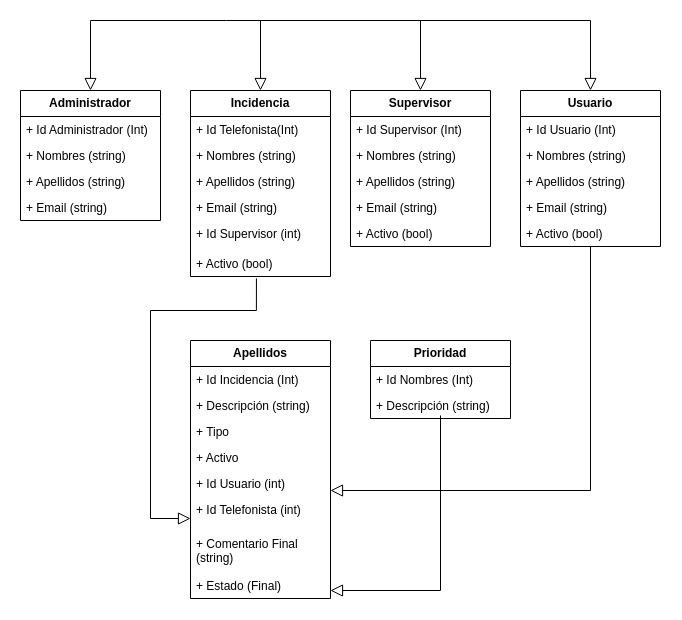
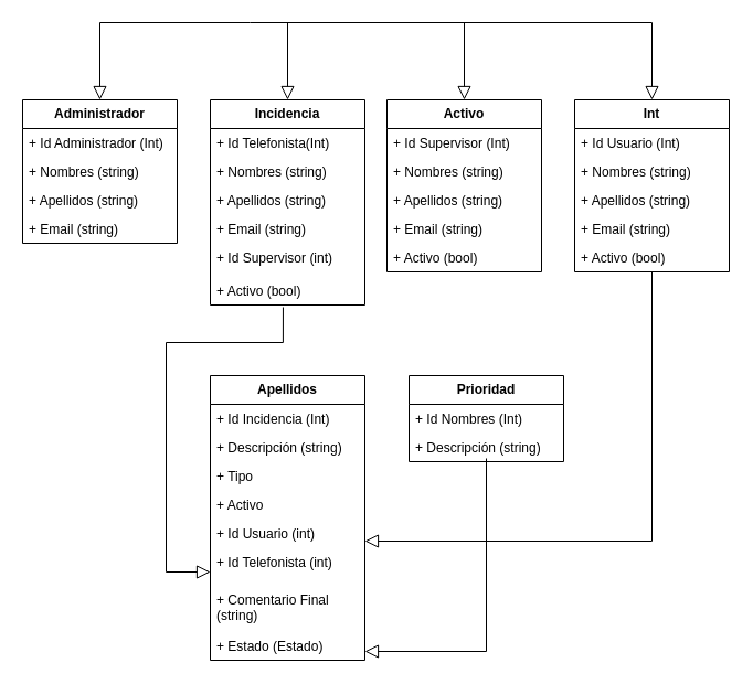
  <mxCell id="0" />
  <mxCell id="1" parent="0" />
  <mxCell id="2" value="" style="endArrow=block;endSize=10;endFill=0;shadow=0;strokeWidth=1;rounded=0;curved=0;edgeStyle=elbowEdgeStyle;elbow=vertical;exitX=0.5;exitY=0.885;exitDx=0;exitDy=0;exitPerimeter=0;" parent="1" source="39" target="12" edge="1"><mxGeometry width="160" relative="1" as="geometry"><mxPoint x="-40" y="362" as="sourcePoint" /><mxPoint x="60" y="260" as="targetPoint" /><Array as="points"><mxPoint x="380" y="590" /></Array></mxGeometry></mxCell>
  <mxCell id="3" value="" style="endArrow=block;endSize=10;endFill=0;shadow=0;strokeWidth=1;rounded=0;edgeStyle=orthogonalEdgeStyle;elbow=vertical;exitX=0.471;exitY=1.077;exitDx=0;exitDy=0;exitPerimeter=0;" parent="1" source="30" target="10" edge="1"><mxGeometry width="160" relative="1" as="geometry"><mxPoint x="440" y="362" as="sourcePoint" /><mxPoint x="253" y="330" as="targetPoint" /><Array as="points"><mxPoint x="256" y="310" /><mxPoint x="150" y="310" /><mxPoint x="150" y="518" /></Array></mxGeometry></mxCell>
  <mxCell id="4" value="&lt;b&gt;Apellidos&lt;/b&gt;" style="swimlane;fontStyle=0;childLayout=stackLayout;horizontal=1;startSize=26;fillColor=none;horizontalStack=0;resizeParent=1;resizeParentMax=0;resizeLast=0;collapsible=1;marginBottom=0;whiteSpace=wrap;html=1;" parent="1" vertex="1"><mxGeometry x="190" y="340" width="140" height="258" as="geometry" /></mxCell>
  <mxCell id="5" value="+ Id Incidencia (Int)" style="text;strokeColor=none;fillColor=none;align=left;verticalAlign=top;spacingLeft=4;spacingRight=4;overflow=hidden;rotatable=0;points=[[0,0.5],[1,0.5]];portConstraint=eastwest;whiteSpace=wrap;html=1;" parent="4" vertex="1"><mxGeometry y="26" width="140" height="26" as="geometry" /></mxCell>
  <mxCell id="6" value="+ Descripción (string)" style="text;strokeColor=none;fillColor=none;align=left;verticalAlign=top;spacingLeft=4;spacingRight=4;overflow=hidden;rotatable=0;points=[[0,0.5],[1,0.5]];portConstraint=eastwest;whiteSpace=wrap;html=1;" parent="4" vertex="1"><mxGeometry y="52" width="140" height="26" as="geometry" /></mxCell>
  <mxCell id="7" value="+ Tipo" style="text;strokeColor=none;fillColor=none;align=left;verticalAlign=top;spacingLeft=4;spacingRight=4;overflow=hidden;rotatable=0;points=[[0,0.5],[1,0.5]];portConstraint=eastwest;whiteSpace=wrap;html=1;" parent="4" vertex="1"><mxGeometry y="78" width="140" height="26" as="geometry" /></mxCell>
  <mxCell id="8" value="+ Activo&amp;nbsp;" style="text;strokeColor=none;fillColor=none;align=left;verticalAlign=top;spacingLeft=4;spacingRight=4;overflow=hidden;rotatable=0;points=[[0,0.5],[1,0.5]];portConstraint=eastwest;whiteSpace=wrap;html=1;" parent="4" vertex="1"><mxGeometry y="104" width="140" height="26" as="geometry" /></mxCell>
  <mxCell id="9" value="+ Id Usuario (int)" style="text;strokeColor=none;fillColor=none;align=left;verticalAlign=top;spacingLeft=4;spacingRight=4;overflow=hidden;rotatable=0;points=[[0,0.5],[1,0.5]];portConstraint=eastwest;whiteSpace=wrap;html=1;" parent="4" vertex="1"><mxGeometry y="130" width="140" height="26" as="geometry" /></mxCell>
  <mxCell id="10" value="+ Id Telefonista (int)" style="text;strokeColor=none;fillColor=none;align=left;verticalAlign=top;spacingLeft=4;spacingRight=4;overflow=hidden;rotatable=0;points=[[0,0.5],[1,0.5]];portConstraint=eastwest;whiteSpace=wrap;html=1;" parent="4" vertex="1"><mxGeometry y="156" width="140" height="34" as="geometry" /></mxCell>
  <mxCell id="11" value="+ Comentario Final (string)" style="text;strokeColor=none;fillColor=none;align=left;verticalAlign=top;spacingLeft=4;spacingRight=4;overflow=hidden;rotatable=0;points=[[0,0.5],[1,0.5]];portConstraint=eastwest;whiteSpace=wrap;html=1;" parent="4" vertex="1"><mxGeometry y="190" width="140" height="42" as="geometry" /></mxCell>
- <mxCell id="12" value="+ Estado (Final)" style="text;strokeColor=none;fillColor=none;align=left;verticalAlign=top;spacingLeft=4;spacingRight=4;overflow=hidden;rotatable=0;points=[[0,0.5],[1,0.5]];portConstraint=eastwest;whiteSpace=wrap;html=1;" parent="4" vertex="1"><mxGeometry y="232" width="140" height="26" as="geometry" /></mxCell>
- <mxCell id="13" value="&lt;b&gt;Usuario&lt;/b&gt;" style="swimlane;fontStyle=0;childLayout=stackLayout;horizontal=1;startSize=26;fillColor=none;horizontalStack=0;resizeParent=1;resizeParentMax=0;resizeLast=0;collapsible=1;marginBottom=0;whiteSpace=wrap;html=1;" parent="1" vertex="1"><mxGeometry x="520" y="90" width="140" height="156" as="geometry" /></mxCell>
+ <mxCell id="12" value="+ Estado (Estado)" style="text;strokeColor=none;fillColor=none;align=left;verticalAlign=top;spacingLeft=4;spacingRight=4;overflow=hidden;rotatable=0;points=[[0,0.5],[1,0.5]];portConstraint=eastwest;whiteSpace=wrap;html=1;" parent="4" vertex="1"><mxGeometry y="232" width="140" height="26" as="geometry" /></mxCell>
+ <mxCell id="13" value="&lt;b&gt;Int&lt;/b&gt;" style="swimlane;fontStyle=0;childLayout=stackLayout;horizontal=1;startSize=26;fillColor=none;horizontalStack=0;resizeParent=1;resizeParentMax=0;resizeLast=0;collapsible=1;marginBottom=0;whiteSpace=wrap;html=1;" parent="1" vertex="1"><mxGeometry x="520" y="90" width="140" height="156" as="geometry" /></mxCell>
  <mxCell id="14" value="+ Id Usuario (Int)" style="text;strokeColor=none;fillColor=none;align=left;verticalAlign=top;spacingLeft=4;spacingRight=4;overflow=hidden;rotatable=0;points=[[0,0.5],[1,0.5]];portConstraint=eastwest;whiteSpace=wrap;html=1;" parent="13" vertex="1"><mxGeometry y="26" width="140" height="26" as="geometry" /></mxCell>
  <mxCell id="15" value="+ Nombres (string)" style="text;strokeColor=none;fillColor=none;align=left;verticalAlign=top;spacingLeft=4;spacingRight=4;overflow=hidden;rotatable=0;points=[[0,0.5],[1,0.5]];portConstraint=eastwest;whiteSpace=wrap;html=1;" parent="13" vertex="1"><mxGeometry y="52" width="140" height="26" as="geometry" /></mxCell>
  <mxCell id="16" value="+ Apellidos (string)" style="text;strokeColor=none;fillColor=none;align=left;verticalAlign=top;spacingLeft=4;spacingRight=4;overflow=hidden;rotatable=0;points=[[0,0.5],[1,0.5]];portConstraint=eastwest;whiteSpace=wrap;html=1;" parent="13" vertex="1"><mxGeometry y="78" width="140" height="26" as="geometry" /></mxCell>
  <mxCell id="17" value="+ Email (string)" style="text;strokeColor=none;fillColor=none;align=left;verticalAlign=top;spacingLeft=4;spacingRight=4;overflow=hidden;rotatable=0;points=[[0,0.5],[1,0.5]];portConstraint=eastwest;whiteSpace=wrap;html=1;" parent="13" vertex="1"><mxGeometry y="104" width="140" height="26" as="geometry" /></mxCell>
  <mxCell id="18" value="+ Activo (bool)" style="text;strokeColor=none;fillColor=none;align=left;verticalAlign=top;spacingLeft=4;spacingRight=4;overflow=hidden;rotatable=0;points=[[0,0.5],[1,0.5]];portConstraint=eastwest;whiteSpace=wrap;html=1;" parent="13" vertex="1"><mxGeometry y="130" width="140" height="26" as="geometry" /></mxCell>
  <mxCell id="19" value="&lt;b&gt;Administrador&lt;/b&gt;" style="swimlane;fontStyle=0;childLayout=stackLayout;horizontal=1;startSize=26;fillColor=none;horizontalStack=0;resizeParent=1;resizeParentMax=0;resizeLast=0;collapsible=1;marginBottom=0;whiteSpace=wrap;html=1;" parent="1" vertex="1"><mxGeometry x="20" y="90" width="140" height="130" as="geometry" /></mxCell>
  <mxCell id="20" value="+ Id Administrador (Int)" style="text;strokeColor=none;fillColor=none;align=left;verticalAlign=top;spacingLeft=4;spacingRight=4;overflow=hidden;rotatable=0;points=[[0,0.5],[1,0.5]];portConstraint=eastwest;whiteSpace=wrap;html=1;" parent="19" vertex="1"><mxGeometry y="26" width="140" height="26" as="geometry" /></mxCell>
  <mxCell id="21" value="+ Nombres (string)" style="text;strokeColor=none;fillColor=none;align=left;verticalAlign=top;spacingLeft=4;spacingRight=4;overflow=hidden;rotatable=0;points=[[0,0.5],[1,0.5]];portConstraint=eastwest;whiteSpace=wrap;html=1;" parent="19" vertex="1"><mxGeometry y="52" width="140" height="26" as="geometry" /></mxCell>
  <mxCell id="22" value="+ Apellidos (string)" style="text;strokeColor=none;fillColor=none;align=left;verticalAlign=top;spacingLeft=4;spacingRight=4;overflow=hidden;rotatable=0;points=[[0,0.5],[1,0.5]];portConstraint=eastwest;whiteSpace=wrap;html=1;" parent="19" vertex="1"><mxGeometry y="78" width="140" height="26" as="geometry" /></mxCell>
  <mxCell id="23" value="+ Email (string)" style="text;strokeColor=none;fillColor=none;align=left;verticalAlign=top;spacingLeft=4;spacingRight=4;overflow=hidden;rotatable=0;points=[[0,0.5],[1,0.5]];portConstraint=eastwest;whiteSpace=wrap;html=1;" parent="19" vertex="1"><mxGeometry y="104" width="140" height="26" as="geometry" /></mxCell>
  <mxCell id="24" value="&lt;b&gt;Incidencia&lt;/b&gt;" style="swimlane;fontStyle=0;childLayout=stackLayout;horizontal=1;startSize=26;fillColor=none;horizontalStack=0;resizeParent=1;resizeParentMax=0;resizeLast=0;collapsible=1;marginBottom=0;whiteSpace=wrap;html=1;" parent="1" vertex="1"><mxGeometry x="190" y="90" width="140" height="186" as="geometry" /></mxCell>
  <mxCell id="25" value="+ Id Telefonista(Int)" style="text;strokeColor=none;fillColor=none;align=left;verticalAlign=top;spacingLeft=4;spacingRight=4;overflow=hidden;rotatable=0;points=[[0,0.5],[1,0.5]];portConstraint=eastwest;whiteSpace=wrap;html=1;" parent="24" vertex="1"><mxGeometry y="26" width="140" height="26" as="geometry" /></mxCell>
  <mxCell id="26" value="+ Nombres (string)" style="text;strokeColor=none;fillColor=none;align=left;verticalAlign=top;spacingLeft=4;spacingRight=4;overflow=hidden;rotatable=0;points=[[0,0.5],[1,0.5]];portConstraint=eastwest;whiteSpace=wrap;html=1;" parent="24" vertex="1"><mxGeometry y="52" width="140" height="26" as="geometry" /></mxCell>
  <mxCell id="27" value="+ Apellidos (string)" style="text;strokeColor=none;fillColor=none;align=left;verticalAlign=top;spacingLeft=4;spacingRight=4;overflow=hidden;rotatable=0;points=[[0,0.5],[1,0.5]];portConstraint=eastwest;whiteSpace=wrap;html=1;" parent="24" vertex="1"><mxGeometry y="78" width="140" height="26" as="geometry" /></mxCell>
  <mxCell id="28" value="+ Email (string)" style="text;strokeColor=none;fillColor=none;align=left;verticalAlign=top;spacingLeft=4;spacingRight=4;overflow=hidden;rotatable=0;points=[[0,0.5],[1,0.5]];portConstraint=eastwest;whiteSpace=wrap;html=1;" parent="24" vertex="1"><mxGeometry y="104" width="140" height="26" as="geometry" /></mxCell>
  <mxCell id="29" value="+ Id Supervisor (int)" style="text;strokeColor=none;fillColor=none;align=left;verticalAlign=top;spacingLeft=4;spacingRight=4;overflow=hidden;rotatable=0;points=[[0,0.5],[1,0.5]];portConstraint=eastwest;whiteSpace=wrap;html=1;" vertex="1" parent="24"><mxGeometry y="130" width="140" height="30" as="geometry" /></mxCell>
  <mxCell id="30" value="+ Activo (bool)" style="text;strokeColor=none;fillColor=none;align=left;verticalAlign=top;spacingLeft=4;spacingRight=4;overflow=hidden;rotatable=0;points=[[0,0.5],[1,0.5]];portConstraint=eastwest;whiteSpace=wrap;html=1;" parent="24" vertex="1"><mxGeometry y="160" width="140" height="26" as="geometry" /></mxCell>
- <mxCell id="31" value="&lt;b&gt;Supervisor&lt;/b&gt;" style="swimlane;fontStyle=0;childLayout=stackLayout;horizontal=1;startSize=26;fillColor=none;horizontalStack=0;resizeParent=1;resizeParentMax=0;resizeLast=0;collapsible=1;marginBottom=0;whiteSpace=wrap;html=1;" parent="1" vertex="1"><mxGeometry x="350" y="90" width="140" height="156" as="geometry" /></mxCell>
+ <mxCell id="31" value="&lt;b&gt;Activo&lt;/b&gt;" style="swimlane;fontStyle=0;childLayout=stackLayout;horizontal=1;startSize=26;fillColor=none;horizontalStack=0;resizeParent=1;resizeParentMax=0;resizeLast=0;collapsible=1;marginBottom=0;whiteSpace=wrap;html=1;" parent="1" vertex="1"><mxGeometry x="350" y="90" width="140" height="156" as="geometry" /></mxCell>
  <mxCell id="32" value="+ Id Supervisor (Int)" style="text;strokeColor=none;fillColor=none;align=left;verticalAlign=top;spacingLeft=4;spacingRight=4;overflow=hidden;rotatable=0;points=[[0,0.5],[1,0.5]];portConstraint=eastwest;whiteSpace=wrap;html=1;" parent="31" vertex="1"><mxGeometry y="26" width="140" height="26" as="geometry" /></mxCell>
  <mxCell id="33" value="+ Nombres (string)" style="text;strokeColor=none;fillColor=none;align=left;verticalAlign=top;spacingLeft=4;spacingRight=4;overflow=hidden;rotatable=0;points=[[0,0.5],[1,0.5]];portConstraint=eastwest;whiteSpace=wrap;html=1;" parent="31" vertex="1"><mxGeometry y="52" width="140" height="26" as="geometry" /></mxCell>
  <mxCell id="34" value="+ Apellidos (string)" style="text;strokeColor=none;fillColor=none;align=left;verticalAlign=top;spacingLeft=4;spacingRight=4;overflow=hidden;rotatable=0;points=[[0,0.5],[1,0.5]];portConstraint=eastwest;whiteSpace=wrap;html=1;" parent="31" vertex="1"><mxGeometry y="78" width="140" height="26" as="geometry" /></mxCell>
  <mxCell id="35" value="+ Email (string)" style="text;strokeColor=none;fillColor=none;align=left;verticalAlign=top;spacingLeft=4;spacingRight=4;overflow=hidden;rotatable=0;points=[[0,0.5],[1,0.5]];portConstraint=eastwest;whiteSpace=wrap;html=1;" parent="31" vertex="1"><mxGeometry y="104" width="140" height="26" as="geometry" /></mxCell>
  <mxCell id="36" value="+ Activo (bool)" style="text;strokeColor=none;fillColor=none;align=left;verticalAlign=top;spacingLeft=4;spacingRight=4;overflow=hidden;rotatable=0;points=[[0,0.5],[1,0.5]];portConstraint=eastwest;whiteSpace=wrap;html=1;" parent="31" vertex="1"><mxGeometry y="130" width="140" height="26" as="geometry" /></mxCell>
  <mxCell id="37" value="&lt;b&gt;Prioridad&lt;/b&gt;" style="swimlane;fontStyle=0;childLayout=stackLayout;horizontal=1;startSize=26;fillColor=none;horizontalStack=0;resizeParent=1;resizeParentMax=0;resizeLast=0;collapsible=1;marginBottom=0;whiteSpace=wrap;html=1;" parent="1" vertex="1"><mxGeometry x="370" y="340" width="140" height="78" as="geometry" /></mxCell>
  <mxCell id="38" value="+ Id Nombres (Int)" style="text;strokeColor=none;fillColor=none;align=left;verticalAlign=top;spacingLeft=4;spacingRight=4;overflow=hidden;rotatable=0;points=[[0,0.5],[1,0.5]];portConstraint=eastwest;whiteSpace=wrap;html=1;" parent="37" vertex="1"><mxGeometry y="26" width="140" height="26" as="geometry" /></mxCell>
  <mxCell id="39" value="+ Descripción (string)" style="text;strokeColor=none;fillColor=none;align=left;verticalAlign=top;spacingLeft=4;spacingRight=4;overflow=hidden;rotatable=0;points=[[0,0.5],[1,0.5]];portConstraint=eastwest;whiteSpace=wrap;html=1;" parent="37" vertex="1"><mxGeometry y="52" width="140" height="26" as="geometry" /></mxCell>
  <mxCell id="40" value="" style="endArrow=block;endSize=10;endFill=0;shadow=0;strokeWidth=1;rounded=0;curved=0;edgeStyle=elbowEdgeStyle;elbow=vertical;" parent="1" source="18" target="9" edge="1"><mxGeometry width="160" relative="1" as="geometry"><mxPoint x="520" y="240" as="sourcePoint" /><mxPoint x="350" y="415" as="targetPoint" /><Array as="points"><mxPoint x="400" y="490" /></Array></mxGeometry></mxCell>
  <mxCell id="41" value="" style="endArrow=block;endSize=10;endFill=0;shadow=0;strokeWidth=1;rounded=0;edgeStyle=orthogonalEdgeStyle;elbow=vertical;entryX=0.5;entryY=0;entryDx=0;entryDy=0;" parent="1" target="19" edge="1"><mxGeometry width="160" relative="1" as="geometry"><mxPoint x="340" y="20" as="sourcePoint" /><mxPoint x="160" y="60" as="targetPoint" /><Array as="points"><mxPoint x="226" y="20" /><mxPoint x="90" y="20" /></Array></mxGeometry></mxCell>
  <mxCell id="42" value="" style="endArrow=block;endSize=10;endFill=0;shadow=0;strokeWidth=1;rounded=0;edgeStyle=orthogonalEdgeStyle;elbow=vertical;" parent="1" target="24" edge="1"><mxGeometry width="160" relative="1" as="geometry"><mxPoint x="390" y="20" as="sourcePoint" /><mxPoint x="260" y="90" as="targetPoint" /><Array as="points"><mxPoint x="260" y="20" /></Array></mxGeometry></mxCell>
  <mxCell id="43" value="" style="endArrow=block;endSize=10;endFill=0;shadow=0;strokeWidth=1;rounded=0;edgeStyle=orthogonalEdgeStyle;elbow=vertical;" parent="1" target="31" edge="1"><mxGeometry width="160" relative="1" as="geometry"><mxPoint x="350" y="20" as="sourcePoint" /><mxPoint x="270" y="100" as="targetPoint" /><Array as="points"><mxPoint x="420" y="20" /></Array></mxGeometry></mxCell>
  <mxCell id="44" value="" style="endArrow=block;endSize=10;endFill=0;shadow=0;strokeWidth=1;rounded=0;edgeStyle=orthogonalEdgeStyle;elbow=vertical;" parent="1" target="13" edge="1"><mxGeometry width="160" relative="1" as="geometry"><mxPoint x="400" y="20" as="sourcePoint" /><mxPoint x="430" y="100" as="targetPoint" /><Array as="points"><mxPoint x="360" y="20" /><mxPoint x="590" y="20" /></Array></mxGeometry></mxCell>
